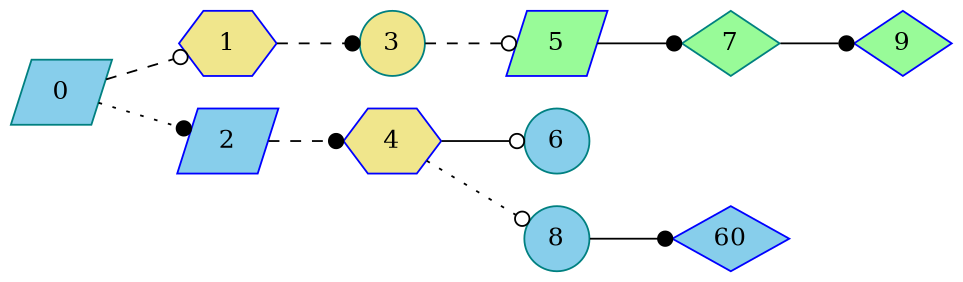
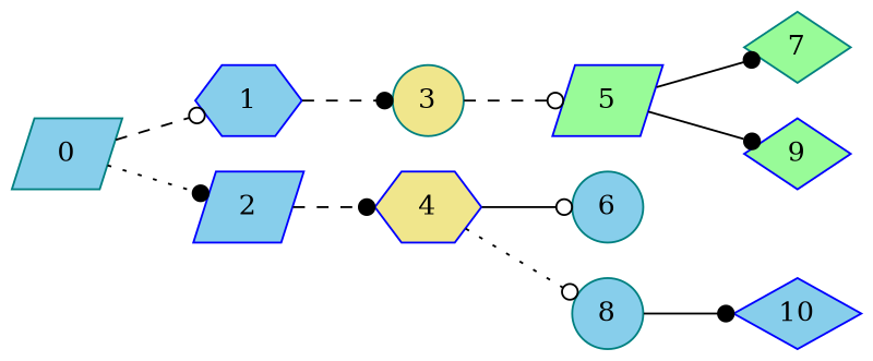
  digraph {
    rankdir=LR
    node [color=blue fillcolor=skyblue shape=parallelogram style=filled]
    edge [arrowhead=dot style=dashed]
    0 [color=teal]
-   1 [fillcolor=khaki shape=hexagon]
+   1 [shape=hexagon]
    2
    3 [color=teal fillcolor=khaki shape=circle]
    4 [fillcolor=khaki shape=hexagon]
    5 [fillcolor=palegreen]
    6 [color=teal shape=circle]
    8 [color=teal shape=circle]
    7 [color=teal fillcolor=palegreen shape=diamond]
    9 [fillcolor=palegreen shape=diamond]
-   10 [shape=diamond label=60]
+   10 [shape=diamond]
    0 -> 1 [arrowhead=odot]
    0 -> 2 [style=dotted]
    1 -> 3
    2 -> 4
    3 -> 5 [arrowhead=odot]
    4 -> 6 [arrowhead=odot style=solid]
    4 -> 8 [arrowhead=odot style=dotted]
    5 -> 7 [style=solid]
    8 -> 10 [style=solid]
-   7 -> 9 [style=solid]
+   5 -> 9 [style=solid]
  }
